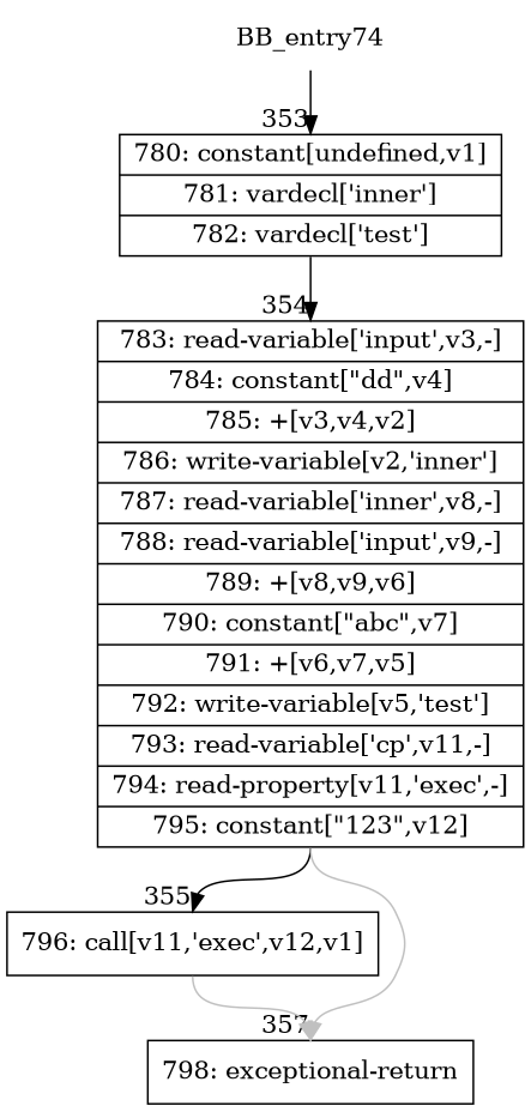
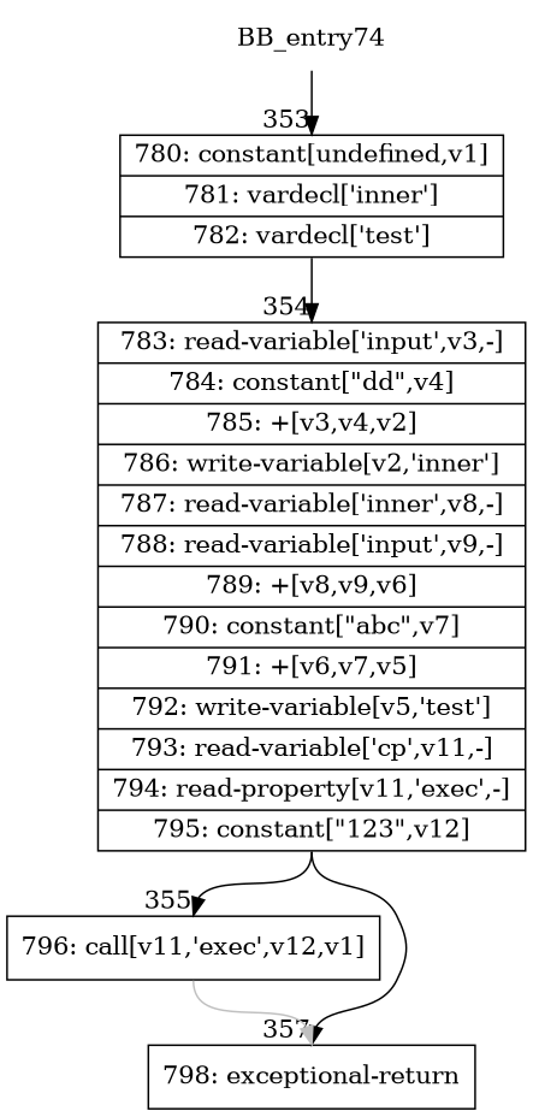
  digraph {
    rankdir=TD
    node [shape=record]
    edge [headport=n tailport=s]
    n1 [label=BB_entry74 shape=none]
    n2 [label="{780: constant[undefined,v1]|781: vardecl['inner']|782: vardecl['test']}"]
    n3 [label="{783: read-variable['input',v3,-]|784: constant[\"dd\",v4]|785: +[v3,v4,v2]|786: write-variable[v2,'inner']|787: read-variable['inner',v8,-]|788: read-variable['input',v9,-]|789: +[v8,v9,v6]|790: constant[\"abc\",v7]|791: +[v6,v7,v5]|792: write-variable[v5,'test']|793: read-variable['cp',v11,-]|794: read-property[v11,'exec',-]|795: constant[\"123\",v12]}"]
    n4 [label="{796: call[v11,'exec',v12,v1]}"]
    n5 [label="{798: exceptional-return}"]
    n1 -> n2 [headlabel="    353"]
    n2 -> n3 [headlabel="      354"]
    n3 -> n4 [headlabel="      355"]
-   n3 -> n5 [color=gray headlabel="      357"]
+   n3 -> n5 [color=black headlabel="      357"]
    n4 -> n5 [color=gray]
  }
